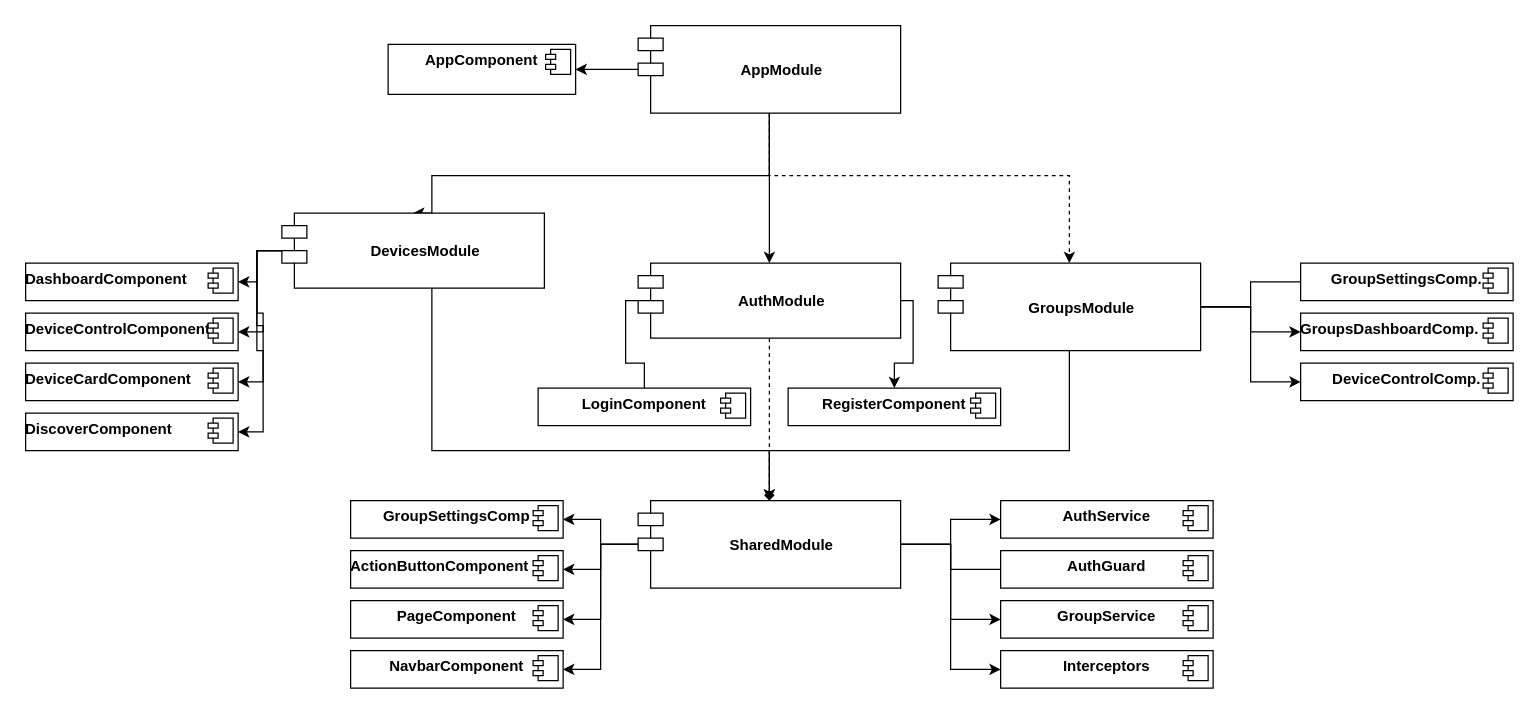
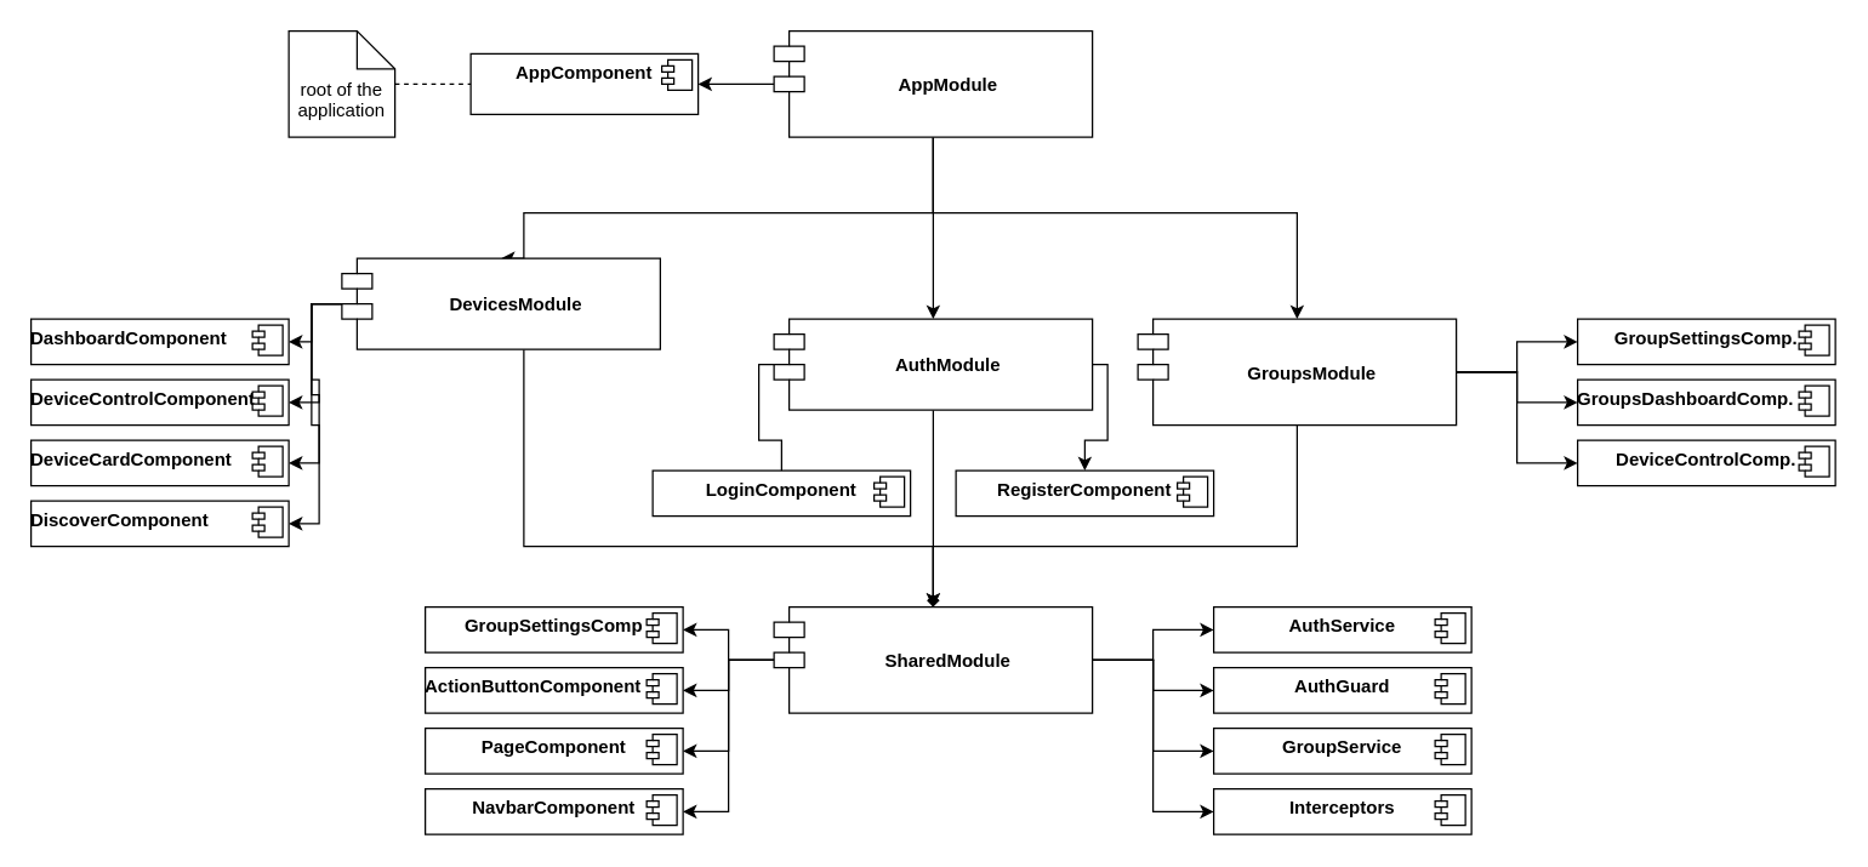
  <mxCell id="0" />
  <mxCell id="1" parent="0" />
  <mxCell id="2" style="edgeStyle=orthogonalEdgeStyle;rounded=0;orthogonalLoop=1;jettySize=auto;html=1;entryX=1;entryY=0.5;entryDx=0;entryDy=0;" edge="1" parent="1" source="6" target="7"><mxGeometry relative="1" as="geometry" /></mxCell>
  <mxCell id="3" style="edgeStyle=orthogonalEdgeStyle;rounded=0;orthogonalLoop=1;jettySize=auto;html=1;entryX=0.5;entryY=0;entryDx=0;entryDy=0;" edge="1" parent="1" source="6" target="39"><mxGeometry relative="1" as="geometry"><Array as="points"><mxPoint x="615" y="120" /><mxPoint x="615" y="120" /></Array></mxGeometry></mxCell>
  <mxCell id="4" style="edgeStyle=orthogonalEdgeStyle;rounded=0;orthogonalLoop=1;jettySize=auto;html=1;entryX=0.5;entryY=0;entryDx=0;entryDy=0;" edge="1" parent="1" source="6" target="49"><mxGeometry relative="1" as="geometry"><Array as="points"><mxPoint x="615" y="140" /><mxPoint x="345" y="140" /></Array></mxGeometry></mxCell>
- <mxCell id="5" style="edgeStyle=orthogonalEdgeStyle;rounded=0;orthogonalLoop=1;jettySize=auto;html=1;entryX=0.5;entryY=0;entryDx=0;entryDy=0;dashed=1;" edge="1" parent="1" source="6" target="62"><mxGeometry relative="1" as="geometry"><Array as="points"><mxPoint x="615" y="140" /><mxPoint x="855" y="140" /></Array></mxGeometry></mxCell>
+ <mxCell id="5" style="edgeStyle=orthogonalEdgeStyle;rounded=0;orthogonalLoop=1;jettySize=auto;html=1;entryX=0.5;entryY=0;entryDx=0;entryDy=0;" edge="1" parent="1" source="6" target="62"><mxGeometry relative="1" as="geometry"><Array as="points"><mxPoint x="615" y="140" /><mxPoint x="855" y="140" /></Array></mxGeometry></mxCell>
  <mxCell id="6" value="AppModule" style="shape=module;align=left;spacingLeft=20;align=center;verticalAlign=middle;fontStyle=1" vertex="1" parent="1"><mxGeometry x="510" y="20" width="210" height="70" as="geometry" /></mxCell>
  <mxCell id="7" value="&lt;p style=&quot;margin: 0px ; margin-top: 6px ; text-align: center&quot;&gt;&lt;b&gt;AppComponent&lt;/b&gt;&lt;/p&gt;" style="align=left;overflow=fill;html=1;dropTarget=0;verticalAlign=bottom;" vertex="1" parent="1"><mxGeometry x="310" y="35" width="150" height="40" as="geometry" /></mxCell>
  <mxCell id="8" value="" style="shape=component;jettyWidth=8;jettyHeight=4;" vertex="1" parent="7"><mxGeometry x="1" width="20" height="20" relative="1" as="geometry"><mxPoint x="-24" y="4" as="offset" /></mxGeometry></mxCell>
+ <mxCell id="9" style="edgeStyle=orthogonalEdgeStyle;rounded=0;orthogonalLoop=1;jettySize=auto;html=1;endArrow=none;endFill=0;dashed=1;entryX=0;entryY=0.5;entryDx=0;entryDy=0;" edge="1" parent="1" source="10" target="7"><mxGeometry relative="1" as="geometry"><mxPoint x="300" y="50" as="targetPoint" /></mxGeometry></mxCell>
+ <mxCell id="10" value="root of the application" style="shape=note2;boundedLbl=1;whiteSpace=wrap;html=1;size=25;verticalAlign=top;align=center;" vertex="1" parent="1"><mxGeometry x="190" y="20" width="70" height="70" as="geometry" /></mxCell>
  <mxCell id="11" style="edgeStyle=orthogonalEdgeStyle;rounded=0;orthogonalLoop=1;jettySize=auto;html=1;entryX=1;entryY=0.5;entryDx=0;entryDy=0;endArrow=classic;" edge="1" parent="1" source="19" target="20"><mxGeometry relative="1" as="geometry" /></mxCell>
  <mxCell id="12" style="edgeStyle=orthogonalEdgeStyle;rounded=0;orthogonalLoop=1;jettySize=auto;html=1;entryX=1;entryY=0.5;entryDx=0;entryDy=0;" edge="1" parent="1" source="19" target="22"><mxGeometry relative="1" as="geometry" /></mxCell>
  <mxCell id="13" style="edgeStyle=orthogonalEdgeStyle;rounded=0;orthogonalLoop=1;jettySize=auto;html=1;entryX=1;entryY=0.5;entryDx=0;entryDy=0;" edge="1" parent="1" source="19" target="24"><mxGeometry relative="1" as="geometry" /></mxCell>
  <mxCell id="14" style="edgeStyle=orthogonalEdgeStyle;rounded=0;orthogonalLoop=1;jettySize=auto;html=1;entryX=1;entryY=0.5;entryDx=0;entryDy=0;" edge="1" parent="1" source="19" target="26"><mxGeometry relative="1" as="geometry" /></mxCell>
  <mxCell id="15" style="edgeStyle=orthogonalEdgeStyle;rounded=0;orthogonalLoop=1;jettySize=auto;html=1;entryX=0;entryY=0.5;entryDx=0;entryDy=0;" edge="1" parent="1" source="19" target="28"><mxGeometry relative="1" as="geometry" /></mxCell>
- <mxCell id="16" style="edgeStyle=orthogonalEdgeStyle;rounded=0;orthogonalLoop=1;jettySize=auto;html=1;entryX=0;entryY=0.5;entryDx=0;entryDy=0;endArrow=none;" edge="1" parent="1" source="19" target="30"><mxGeometry relative="1" as="geometry" /></mxCell>
+ <mxCell id="16" style="edgeStyle=orthogonalEdgeStyle;rounded=0;orthogonalLoop=1;jettySize=auto;html=1;entryX=0;entryY=0.5;entryDx=0;entryDy=0;" edge="1" parent="1" source="19" target="30"><mxGeometry relative="1" as="geometry" /></mxCell>
  <mxCell id="17" style="edgeStyle=orthogonalEdgeStyle;rounded=0;orthogonalLoop=1;jettySize=auto;html=1;entryX=0;entryY=0.5;entryDx=0;entryDy=0;" edge="1" parent="1" source="19" target="32"><mxGeometry relative="1" as="geometry" /></mxCell>
  <mxCell id="18" style="edgeStyle=orthogonalEdgeStyle;rounded=0;orthogonalLoop=1;jettySize=auto;html=1;entryX=0;entryY=0.5;entryDx=0;entryDy=0;" edge="1" parent="1" source="19" target="34"><mxGeometry relative="1" as="geometry" /></mxCell>
  <mxCell id="19" value="SharedModule" style="shape=module;align=left;spacingLeft=20;align=center;verticalAlign=middle;fontStyle=1" vertex="1" parent="1"><mxGeometry x="510" y="400" width="210" height="70" as="geometry" /></mxCell>
  <mxCell id="20" value="&lt;p style=&quot;margin: 6px 0px 0px;&quot;&gt;&lt;b&gt;GroupSettingsComp&lt;/b&gt;&lt;/p&gt;" style="align=center;overflow=fill;html=1;dropTarget=0;verticalAlign=bottom;" vertex="1" parent="1"><mxGeometry x="280" y="400" width="170" height="30" as="geometry" /></mxCell>
  <mxCell id="21" value="" style="shape=component;jettyWidth=8;jettyHeight=4;" vertex="1" parent="20"><mxGeometry x="1" width="20" height="20" relative="1" as="geometry"><mxPoint x="-24" y="4" as="offset" /></mxGeometry></mxCell>
  <mxCell id="22" value="&lt;p style=&quot;margin: 6px 0px 0px;&quot;&gt;&lt;b&gt;ActionButtonComponent&lt;/b&gt;&lt;/p&gt;" style="align=left;overflow=fill;html=1;dropTarget=0;verticalAlign=bottom;" vertex="1" parent="1"><mxGeometry x="280" y="440" width="170" height="30" as="geometry" /></mxCell>
  <mxCell id="23" value="" style="shape=component;jettyWidth=8;jettyHeight=4;" vertex="1" parent="22"><mxGeometry x="1" width="20" height="20" relative="1" as="geometry"><mxPoint x="-24" y="4" as="offset" /></mxGeometry></mxCell>
  <mxCell id="24" value="&lt;p style=&quot;margin: 6px 0px 0px&quot;&gt;&lt;b&gt;PageComponent&lt;/b&gt;&lt;/p&gt;" style="align=center;overflow=fill;html=1;dropTarget=0;verticalAlign=bottom;" vertex="1" parent="1"><mxGeometry x="280" y="480" width="170" height="30" as="geometry" /></mxCell>
  <mxCell id="25" value="" style="shape=component;jettyWidth=8;jettyHeight=4;" vertex="1" parent="24"><mxGeometry x="1" width="20" height="20" relative="1" as="geometry"><mxPoint x="-24" y="4" as="offset" /></mxGeometry></mxCell>
  <mxCell id="26" value="&lt;p style=&quot;margin: 6px 0px 0px&quot;&gt;&lt;b&gt;NavbarComponent&lt;/b&gt;&lt;/p&gt;" style="align=center;overflow=fill;html=1;dropTarget=0;verticalAlign=bottom;" vertex="1" parent="1"><mxGeometry x="280" y="520" width="170" height="30" as="geometry" /></mxCell>
  <mxCell id="27" value="" style="shape=component;jettyWidth=8;jettyHeight=4;" vertex="1" parent="26"><mxGeometry x="1" width="20" height="20" relative="1" as="geometry"><mxPoint x="-24" y="4" as="offset" /></mxGeometry></mxCell>
  <mxCell id="28" value="&lt;p style=&quot;margin: 6px 0px 0px&quot;&gt;&lt;b&gt;AuthService&lt;/b&gt;&lt;/p&gt;" style="align=center;overflow=fill;html=1;dropTarget=0;verticalAlign=bottom;" vertex="1" parent="1"><mxGeometry x="800" y="400" width="170" height="30" as="geometry" /></mxCell>
  <mxCell id="29" value="" style="shape=component;jettyWidth=8;jettyHeight=4;" vertex="1" parent="28"><mxGeometry x="1" width="20" height="20" relative="1" as="geometry"><mxPoint x="-24" y="4" as="offset" /></mxGeometry></mxCell>
  <mxCell id="30" value="&lt;p style=&quot;margin: 6px 0px 0px&quot;&gt;&lt;b&gt;AuthGuard&lt;/b&gt;&lt;/p&gt;" style="align=center;overflow=fill;html=1;dropTarget=0;verticalAlign=bottom;" vertex="1" parent="1"><mxGeometry x="800" y="440" width="170" height="30" as="geometry" /></mxCell>
  <mxCell id="31" value="" style="shape=component;jettyWidth=8;jettyHeight=4;" vertex="1" parent="30"><mxGeometry x="1" width="20" height="20" relative="1" as="geometry"><mxPoint x="-24" y="4" as="offset" /></mxGeometry></mxCell>
  <mxCell id="32" value="&lt;p style=&quot;margin: 6px 0px 0px&quot;&gt;&lt;b&gt;GroupService&lt;/b&gt;&lt;/p&gt;" style="align=center;overflow=fill;html=1;dropTarget=0;verticalAlign=bottom;" vertex="1" parent="1"><mxGeometry x="800" y="480" width="170" height="30" as="geometry" /></mxCell>
  <mxCell id="33" value="" style="shape=component;jettyWidth=8;jettyHeight=4;" vertex="1" parent="32"><mxGeometry x="1" width="20" height="20" relative="1" as="geometry"><mxPoint x="-24" y="4" as="offset" /></mxGeometry></mxCell>
  <mxCell id="34" value="&lt;p style=&quot;margin: 6px 0px 0px&quot;&gt;&lt;b&gt;Interceptors&lt;/b&gt;&lt;/p&gt;" style="align=center;overflow=fill;html=1;dropTarget=0;verticalAlign=bottom;" vertex="1" parent="1"><mxGeometry x="800" y="520" width="170" height="30" as="geometry" /></mxCell>
  <mxCell id="35" value="" style="shape=component;jettyWidth=8;jettyHeight=4;" vertex="1" parent="34"><mxGeometry x="1" width="20" height="20" relative="1" as="geometry"><mxPoint x="-24" y="4" as="offset" /></mxGeometry></mxCell>
  <mxCell id="36" style="edgeStyle=orthogonalEdgeStyle;rounded=0;orthogonalLoop=1;jettySize=auto;html=1;entryX=1;entryY=0.5;entryDx=0;entryDy=0;" edge="1" parent="1" source="39" target="40"><mxGeometry relative="1" as="geometry"><Array as="points"><mxPoint x="500" y="240" /><mxPoint x="500" y="290" /><mxPoint x="515" y="290" /><mxPoint x="515" y="325" /></Array></mxGeometry></mxCell>
  <mxCell id="37" style="edgeStyle=orthogonalEdgeStyle;rounded=0;orthogonalLoop=1;jettySize=auto;html=1;entryX=0.5;entryY=0;entryDx=0;entryDy=0;" edge="1" parent="1" source="39" target="42"><mxGeometry relative="1" as="geometry"><Array as="points"><mxPoint x="730" y="240" /><mxPoint x="730" y="290" /><mxPoint x="715" y="290" /></Array></mxGeometry></mxCell>
- <mxCell id="38" style="edgeStyle=orthogonalEdgeStyle;rounded=0;orthogonalLoop=1;jettySize=auto;html=1;dashed=1;" edge="1" parent="1" source="39" target="19"><mxGeometry relative="1" as="geometry" /></mxCell>
+ <mxCell id="38" style="edgeStyle=orthogonalEdgeStyle;rounded=0;orthogonalLoop=1;jettySize=auto;html=1;" edge="1" parent="1" source="39" target="19"><mxGeometry relative="1" as="geometry" /></mxCell>
  <mxCell id="39" value="AuthModule" style="shape=module;align=left;spacingLeft=20;align=center;verticalAlign=middle;fontStyle=1" vertex="1" parent="1"><mxGeometry x="510" y="210" width="210" height="60" as="geometry" /></mxCell>
  <mxCell id="40" value="&lt;p style=&quot;margin: 6px 0px 0px&quot;&gt;&lt;b&gt;LoginComponent&lt;/b&gt;&lt;/p&gt;" style="align=center;overflow=fill;html=1;dropTarget=0;verticalAlign=bottom;" vertex="1" parent="1"><mxGeometry x="430" y="310" width="170" height="30" as="geometry" /></mxCell>
  <mxCell id="41" value="" style="shape=component;jettyWidth=8;jettyHeight=4;" vertex="1" parent="40"><mxGeometry x="1" width="20" height="20" relative="1" as="geometry"><mxPoint x="-24" y="4" as="offset" /></mxGeometry></mxCell>
  <mxCell id="42" value="&lt;p style=&quot;margin: 6px 0px 0px&quot;&gt;&lt;b&gt;RegisterComponent&lt;/b&gt;&lt;/p&gt;" style="align=center;overflow=fill;html=1;dropTarget=0;verticalAlign=bottom;" vertex="1" parent="1"><mxGeometry x="630" y="310" width="170" height="30" as="geometry" /></mxCell>
  <mxCell id="43" value="" style="shape=component;jettyWidth=8;jettyHeight=4;" vertex="1" parent="42"><mxGeometry x="1" width="20" height="20" relative="1" as="geometry"><mxPoint x="-24" y="4" as="offset" /></mxGeometry></mxCell>
  <mxCell id="44" style="edgeStyle=orthogonalEdgeStyle;rounded=0;orthogonalLoop=1;jettySize=auto;html=1;entryX=1;entryY=0.5;entryDx=0;entryDy=0;" edge="1" parent="1" source="49" target="50"><mxGeometry relative="1" as="geometry" /></mxCell>
  <mxCell id="45" style="edgeStyle=orthogonalEdgeStyle;rounded=0;orthogonalLoop=1;jettySize=auto;html=1;entryX=1;entryY=0.5;entryDx=0;entryDy=0;" edge="1" parent="1" source="49" target="52"><mxGeometry relative="1" as="geometry" /></mxCell>
  <mxCell id="46" style="edgeStyle=orthogonalEdgeStyle;rounded=0;orthogonalLoop=1;jettySize=auto;html=1;entryX=1;entryY=0.5;entryDx=0;entryDy=0;" edge="1" parent="1" source="49" target="54"><mxGeometry relative="1" as="geometry" /></mxCell>
  <mxCell id="47" style="edgeStyle=orthogonalEdgeStyle;rounded=0;orthogonalLoop=1;jettySize=auto;html=1;entryX=1;entryY=0.5;entryDx=0;entryDy=0;" edge="1" parent="1" source="49" target="56"><mxGeometry relative="1" as="geometry" /></mxCell>
  <mxCell id="48" style="edgeStyle=orthogonalEdgeStyle;rounded=0;orthogonalLoop=1;jettySize=auto;html=1;entryX=0.5;entryY=0;entryDx=0;entryDy=0;" edge="1" parent="1" source="49" target="19"><mxGeometry relative="1" as="geometry"><Array as="points"><mxPoint x="345" y="360" /><mxPoint x="615" y="360" /></Array></mxGeometry></mxCell>
  <mxCell id="49" value="DevicesModule" style="shape=module;align=left;spacingLeft=20;align=center;verticalAlign=middle;fontStyle=1" vertex="1" parent="1"><mxGeometry x="225" y="170" width="210" height="60" as="geometry" /></mxCell>
  <mxCell id="50" value="&lt;p style=&quot;margin: 6px 0px 0px&quot;&gt;&lt;b&gt;DashboardComponent&lt;/b&gt;&lt;/p&gt;" style="align=left;overflow=fill;html=1;dropTarget=0;verticalAlign=bottom;" vertex="1" parent="1"><mxGeometry x="20" y="210" width="170" height="30" as="geometry" /></mxCell>
  <mxCell id="51" value="" style="shape=component;jettyWidth=8;jettyHeight=4;" vertex="1" parent="50"><mxGeometry x="1" width="20" height="20" relative="1" as="geometry"><mxPoint x="-24" y="4" as="offset" /></mxGeometry></mxCell>
  <mxCell id="52" value="&lt;p style=&quot;margin: 6px 0px 0px&quot;&gt;&lt;b&gt;DeviceControlComponent&lt;/b&gt;&lt;/p&gt;" style="align=left;overflow=fill;html=1;dropTarget=0;verticalAlign=bottom;" vertex="1" parent="1"><mxGeometry x="20" y="250" width="170" height="30" as="geometry" /></mxCell>
  <mxCell id="53" value="" style="shape=component;jettyWidth=8;jettyHeight=4;" vertex="1" parent="52"><mxGeometry x="1" width="20" height="20" relative="1" as="geometry"><mxPoint x="-24" y="4" as="offset" /></mxGeometry></mxCell>
  <mxCell id="54" value="&lt;p style=&quot;margin: 6px 0px 0px&quot;&gt;&lt;b&gt;DeviceCardComponent&lt;/b&gt;&lt;/p&gt;" style="align=left;overflow=fill;html=1;dropTarget=0;verticalAlign=bottom;" vertex="1" parent="1"><mxGeometry x="20" y="290" width="170" height="30" as="geometry" /></mxCell>
  <mxCell id="55" value="" style="shape=component;jettyWidth=8;jettyHeight=4;" vertex="1" parent="54"><mxGeometry x="1" width="20" height="20" relative="1" as="geometry"><mxPoint x="-24" y="4" as="offset" /></mxGeometry></mxCell>
  <mxCell id="56" value="&lt;p style=&quot;margin: 6px 0px 0px&quot;&gt;&lt;b&gt;DiscoverComponent&lt;/b&gt;&lt;/p&gt;" style="align=left;overflow=fill;html=1;dropTarget=0;verticalAlign=bottom;" vertex="1" parent="1"><mxGeometry x="20" y="330" width="170" height="30" as="geometry" /></mxCell>
  <mxCell id="57" value="" style="shape=component;jettyWidth=8;jettyHeight=4;" vertex="1" parent="56"><mxGeometry x="1" width="20" height="20" relative="1" as="geometry"><mxPoint x="-24" y="4" as="offset" /></mxGeometry></mxCell>
- <mxCell id="58" style="edgeStyle=orthogonalEdgeStyle;rounded=0;orthogonalLoop=1;jettySize=auto;html=1;entryX=0;entryY=0.5;entryDx=0;entryDy=0;endArrow=none;" edge="1" parent="1" source="62" target="63"><mxGeometry relative="1" as="geometry" /></mxCell>
+ <mxCell id="58" style="edgeStyle=orthogonalEdgeStyle;rounded=0;orthogonalLoop=1;jettySize=auto;html=1;entryX=0;entryY=0.5;entryDx=0;entryDy=0;" edge="1" parent="1" source="62" target="63"><mxGeometry relative="1" as="geometry" /></mxCell>
  <mxCell id="59" style="edgeStyle=orthogonalEdgeStyle;rounded=0;orthogonalLoop=1;jettySize=auto;html=1;entryX=0;entryY=0.5;entryDx=0;entryDy=0;" edge="1" parent="1" source="62" target="65"><mxGeometry relative="1" as="geometry" /></mxCell>
  <mxCell id="60" style="edgeStyle=orthogonalEdgeStyle;rounded=0;orthogonalLoop=1;jettySize=auto;html=1;entryX=0;entryY=0.5;entryDx=0;entryDy=0;" edge="1" parent="1" source="62" target="67"><mxGeometry relative="1" as="geometry" /></mxCell>
  <mxCell id="61" style="edgeStyle=orthogonalEdgeStyle;rounded=0;orthogonalLoop=1;jettySize=auto;html=1;entryX=0.5;entryY=0;entryDx=0;entryDy=0;endArrow=diamond;" edge="1" parent="1" source="62" target="19"><mxGeometry relative="1" as="geometry"><Array as="points"><mxPoint x="855" y="360" /><mxPoint x="615" y="360" /></Array></mxGeometry></mxCell>
  <mxCell id="62" value="GroupsModule" style="shape=module;align=left;spacingLeft=20;align=center;verticalAlign=middle;fontStyle=1" vertex="1" parent="1"><mxGeometry x="750" y="210" width="210" height="70" as="geometry" /></mxCell>
  <mxCell id="63" value="&lt;p style=&quot;margin: 6px 0px 0px&quot;&gt;&lt;b&gt;GroupSettingsComp.&lt;/b&gt;&lt;/p&gt;" style="align=center;overflow=fill;html=1;dropTarget=0;verticalAlign=bottom;" vertex="1" parent="1"><mxGeometry x="1040" y="210" width="170" height="30" as="geometry" /></mxCell>
  <mxCell id="64" value="" style="shape=component;jettyWidth=8;jettyHeight=4;" vertex="1" parent="63"><mxGeometry x="1" width="20" height="20" relative="1" as="geometry"><mxPoint x="-24" y="4" as="offset" /></mxGeometry></mxCell>
  <mxCell id="65" value="&lt;p style=&quot;margin: 6px 0px 0px&quot;&gt;&lt;b&gt;GroupsDashboardComp.&lt;/b&gt;&lt;/p&gt;" style="align=left;overflow=fill;html=1;dropTarget=0;verticalAlign=bottom;" vertex="1" parent="1"><mxGeometry x="1040" y="250" width="170" height="30" as="geometry" /></mxCell>
  <mxCell id="66" value="" style="shape=component;jettyWidth=8;jettyHeight=4;" vertex="1" parent="65"><mxGeometry x="1" width="20" height="20" relative="1" as="geometry"><mxPoint x="-24" y="4" as="offset" /></mxGeometry></mxCell>
  <mxCell id="67" value="&lt;p style=&quot;margin: 6px 0px 0px&quot;&gt;&lt;b&gt;DeviceControlComp.&lt;/b&gt;&lt;/p&gt;" style="align=center;overflow=fill;html=1;dropTarget=0;verticalAlign=bottom;" vertex="1" parent="1"><mxGeometry x="1040" y="290" width="170" height="30" as="geometry" /></mxCell>
  <mxCell id="68" value="" style="shape=component;jettyWidth=8;jettyHeight=4;" vertex="1" parent="67"><mxGeometry x="1" width="20" height="20" relative="1" as="geometry"><mxPoint x="-24" y="4" as="offset" /></mxGeometry></mxCell>
